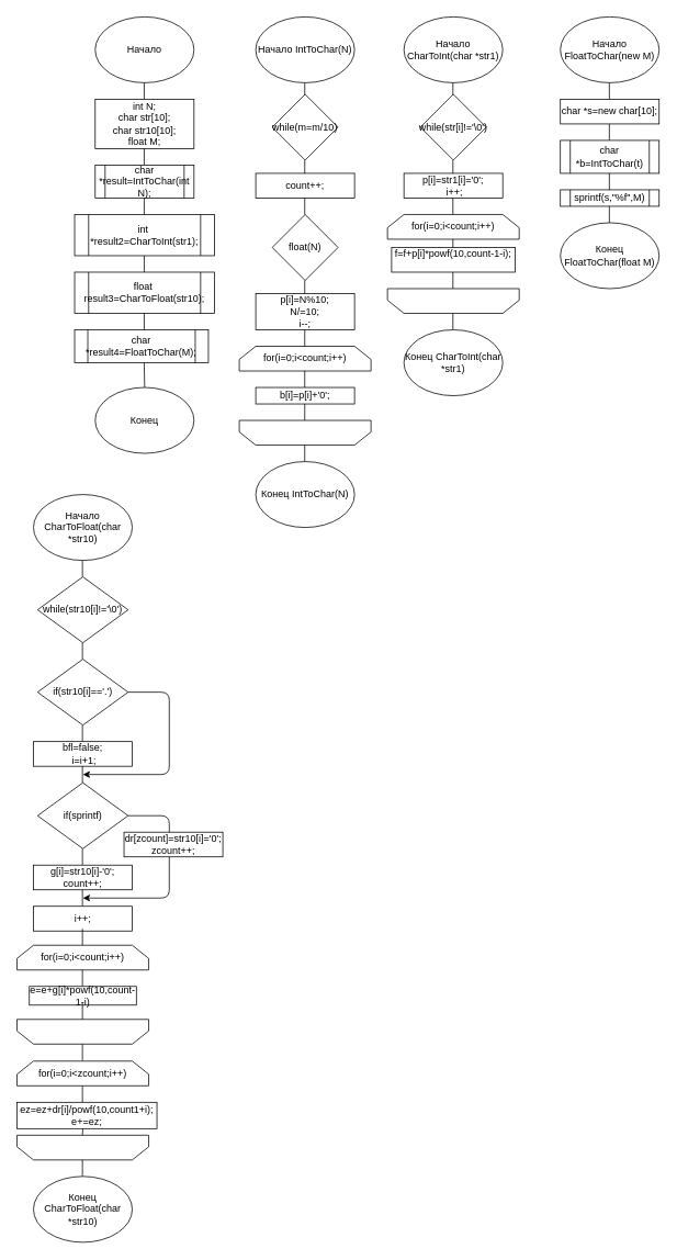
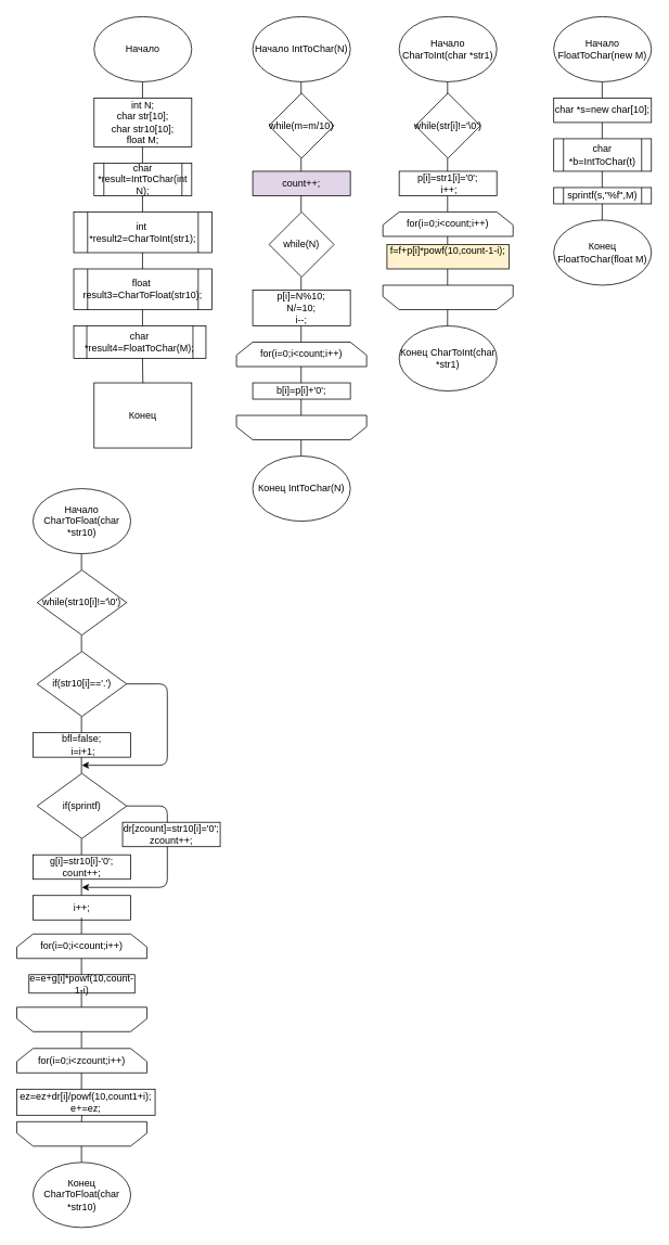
  <mxCell id="0" />
  <mxCell id="1" parent="0" />
  <mxCell id="2" value="Начало" style="ellipse;whiteSpace=wrap;html=1;" vertex="1" parent="1"><mxGeometry x="115" y="20" width="120" height="80" as="geometry" /></mxCell>
  <mxCell id="3" value="" style="endArrow=none;html=1;" edge="1" parent="1"><mxGeometry width="50" height="50" relative="1" as="geometry"><mxPoint x="174.5" y="120" as="sourcePoint" /><mxPoint x="174.5" y="100" as="targetPoint" /></mxGeometry></mxCell>
  <mxCell id="4" value="int N;&lt;br&gt;char str[10];&lt;br&gt;char str10[10];&lt;br&gt;float M;" style="rounded=0;whiteSpace=wrap;html=1;" vertex="1" parent="1"><mxGeometry x="115" y="120" width="120" height="60" as="geometry" /></mxCell>
  <mxCell id="5" value="" style="endArrow=none;html=1;" edge="1" parent="1"><mxGeometry width="50" height="50" relative="1" as="geometry"><mxPoint x="174.5" y="200" as="sourcePoint" /><mxPoint x="174.5" y="180" as="targetPoint" /></mxGeometry></mxCell>
  <mxCell id="6" value="char *result=IntToChar(int N);" style="shape=process;whiteSpace=wrap;html=1;backgroundOutline=1;" vertex="1" parent="1"><mxGeometry x="115" y="200" width="120" height="40" as="geometry" /></mxCell>
  <mxCell id="7" value="" style="endArrow=none;html=1;" edge="1" parent="1"><mxGeometry width="50" height="50" relative="1" as="geometry"><mxPoint x="174.5" y="260" as="sourcePoint" /><mxPoint x="174.5" y="240" as="targetPoint" /></mxGeometry></mxCell>
  <mxCell id="8" value="int&amp;nbsp; *result2=CharToInt(str1);" style="shape=process;whiteSpace=wrap;html=1;backgroundOutline=1;" vertex="1" parent="1"><mxGeometry x="90" y="260" width="170" height="50" as="geometry" /></mxCell>
  <mxCell id="9" value="float&amp;nbsp; result3=CharToFloat(str10);" style="shape=process;whiteSpace=wrap;html=1;backgroundOutline=1;" vertex="1" parent="1"><mxGeometry x="90" y="330" width="170" height="50" as="geometry" /></mxCell>
  <mxCell id="10" value="" style="endArrow=none;html=1;" edge="1" parent="1"><mxGeometry width="50" height="50" relative="1" as="geometry"><mxPoint x="174.5" y="330" as="sourcePoint" /><mxPoint x="174.5" y="310" as="targetPoint" /></mxGeometry></mxCell>
  <mxCell id="11" value="char *result4=FloatToChar(M);" style="shape=process;whiteSpace=wrap;html=1;backgroundOutline=1;" vertex="1" parent="1"><mxGeometry x="90" y="400" width="162.5" height="40" as="geometry" /></mxCell>
  <mxCell id="12" value="" style="endArrow=none;html=1;" edge="1" parent="1"><mxGeometry width="50" height="50" relative="1" as="geometry"><mxPoint x="174.5" y="400" as="sourcePoint" /><mxPoint x="174.5" y="380" as="targetPoint" /></mxGeometry></mxCell>
- <mxCell id="13" value="Конец" style="ellipse;whiteSpace=wrap;html=1;" vertex="1" parent="1"><mxGeometry x="115" y="470" width="120" height="80" as="geometry" /></mxCell>
+ <mxCell id="13" value="Конец" style="whiteSpace=wrap;html=1;rounded=0;" vertex="1" parent="1"><mxGeometry x="115" y="470" width="120" height="80" as="geometry" /></mxCell>
  <mxCell id="14" value="" style="endArrow=none;html=1;exitX=0.5;exitY=0;exitDx=0;exitDy=0;" edge="1" parent="1" source="13"><mxGeometry width="50" height="50" relative="1" as="geometry"><mxPoint x="174.5" y="460" as="sourcePoint" /><mxPoint x="174.5" y="440" as="targetPoint" /></mxGeometry></mxCell>
  <mxCell id="15" value="Начало IntToChar(N)" style="ellipse;whiteSpace=wrap;html=1;" vertex="1" parent="1"><mxGeometry x="310" y="20" width="120" height="80" as="geometry" /></mxCell>
  <mxCell id="16" value="" style="endArrow=none;html=1;" edge="1" parent="1"><mxGeometry width="50" height="50" relative="1" as="geometry"><mxPoint x="369.5" y="120" as="sourcePoint" /><mxPoint x="369.5" y="100" as="targetPoint" /></mxGeometry></mxCell>
  <mxCell id="17" value="while(m=m/10)" style="rhombus;whiteSpace=wrap;html=1;" vertex="1" parent="1"><mxGeometry x="330" y="114" width="80" height="80" as="geometry" /></mxCell>
  <mxCell id="18" value="" style="endArrow=none;html=1;" edge="1" parent="1"><mxGeometry width="50" height="50" relative="1" as="geometry"><mxPoint x="369.5" y="214" as="sourcePoint" /><mxPoint x="369.5" y="194" as="targetPoint" /></mxGeometry></mxCell>
- <mxCell id="19" value="float(N)" style="rhombus;whiteSpace=wrap;html=1;" vertex="1" parent="1"><mxGeometry x="330" y="260" width="80" height="80" as="geometry" /></mxCell>
- <mxCell id="20" value="count++;" style="rounded=0;whiteSpace=wrap;html=1;" vertex="1" parent="1"><mxGeometry x="310" y="210" width="120" height="30" as="geometry" /></mxCell>
+ <mxCell id="19" value="while(N)" style="rhombus;whiteSpace=wrap;html=1;" vertex="1" parent="1"><mxGeometry x="330" y="260" width="80" height="80" as="geometry" /></mxCell>
+ <mxCell id="20" value="count++;" style="rounded=0;whiteSpace=wrap;html=1;fillColor=#e1d5e7;" vertex="1" parent="1"><mxGeometry x="310" y="210" width="120" height="30" as="geometry" /></mxCell>
  <mxCell id="21" value="" style="endArrow=none;html=1;" edge="1" parent="1"><mxGeometry width="50" height="50" relative="1" as="geometry"><mxPoint x="369.5" y="260" as="sourcePoint" /><mxPoint x="369.5" y="240" as="targetPoint" /></mxGeometry></mxCell>
  <mxCell id="22" value="" style="endArrow=none;html=1;" edge="1" parent="1"><mxGeometry width="50" height="50" relative="1" as="geometry"><mxPoint x="369.5" y="360" as="sourcePoint" /><mxPoint x="369.5" y="340" as="targetPoint" /></mxGeometry></mxCell>
  <mxCell id="23" value="p[i]=N%10;&lt;br&gt;N/=10;&lt;br&gt;i--;" style="rounded=0;whiteSpace=wrap;html=1;" vertex="1" parent="1"><mxGeometry x="310" y="356" width="120" height="44" as="geometry" /></mxCell>
  <mxCell id="24" value="" style="endArrow=none;html=1;" edge="1" parent="1"><mxGeometry width="50" height="50" relative="1" as="geometry"><mxPoint x="369.5" y="420" as="sourcePoint" /><mxPoint x="369.5" y="400" as="targetPoint" /></mxGeometry></mxCell>
  <mxCell id="25" value="for(i=0;i&amp;lt;count;i++)" style="shape=loopLimit;whiteSpace=wrap;html=1;" vertex="1" parent="1"><mxGeometry x="290" y="420" width="160" height="30" as="geometry" /></mxCell>
  <mxCell id="26" value="" style="endArrow=none;html=1;" edge="1" parent="1"><mxGeometry width="50" height="50" relative="1" as="geometry"><mxPoint x="369.5" y="470" as="sourcePoint" /><mxPoint x="369.5" y="450" as="targetPoint" /></mxGeometry></mxCell>
  <mxCell id="27" value="b[i]=p[i]+'0';" style="rounded=0;whiteSpace=wrap;html=1;" vertex="1" parent="1"><mxGeometry x="310" y="470" width="120" height="20" as="geometry" /></mxCell>
  <mxCell id="28" value="" style="shape=loopLimit;whiteSpace=wrap;html=1;rotation=-180;" vertex="1" parent="1"><mxGeometry x="290" y="510" width="160" height="30" as="geometry" /></mxCell>
  <mxCell id="29" value="" style="endArrow=none;html=1;" edge="1" parent="1"><mxGeometry width="50" height="50" relative="1" as="geometry"><mxPoint x="369.5" y="510" as="sourcePoint" /><mxPoint x="369.5" y="490" as="targetPoint" /></mxGeometry></mxCell>
  <mxCell id="30" value="" style="endArrow=none;html=1;" edge="1" parent="1"><mxGeometry width="50" height="50" relative="1" as="geometry"><mxPoint x="369.5" y="560" as="sourcePoint" /><mxPoint x="369.5" y="540" as="targetPoint" /></mxGeometry></mxCell>
  <mxCell id="31" value="Конец IntToChar(N)" style="ellipse;whiteSpace=wrap;html=1;" vertex="1" parent="1"><mxGeometry x="310" y="560" width="120" height="80" as="geometry" /></mxCell>
  <mxCell id="32" value="Начало CharToInt(char *str1)" style="ellipse;whiteSpace=wrap;html=1;" vertex="1" parent="1"><mxGeometry x="490" y="20" width="120" height="80" as="geometry" /></mxCell>
  <mxCell id="33" value="" style="endArrow=none;html=1;" edge="1" parent="1"><mxGeometry width="50" height="50" relative="1" as="geometry"><mxPoint x="549.5" y="120" as="sourcePoint" /><mxPoint x="549.5" y="100" as="targetPoint" /></mxGeometry></mxCell>
  <mxCell id="34" value="while(str[i]!='\0')" style="rhombus;whiteSpace=wrap;html=1;" vertex="1" parent="1"><mxGeometry x="510" y="114" width="80" height="80" as="geometry" /></mxCell>
  <mxCell id="35" value="" style="endArrow=none;html=1;" edge="1" parent="1"><mxGeometry width="50" height="50" relative="1" as="geometry"><mxPoint x="549.5" y="214" as="sourcePoint" /><mxPoint x="549.5" y="194" as="targetPoint" /></mxGeometry></mxCell>
  <mxCell id="36" value="&lt;div&gt;p[i]=str1[i]='0';&lt;/div&gt;&lt;div&gt;&amp;nbsp;i++;&lt;/div&gt;" style="rounded=0;whiteSpace=wrap;html=1;" vertex="1" parent="1"><mxGeometry x="490" y="210" width="120" height="30" as="geometry" /></mxCell>
  <mxCell id="37" value="" style="endArrow=none;html=1;" edge="1" parent="1"><mxGeometry width="50" height="50" relative="1" as="geometry"><mxPoint x="549.5" y="260" as="sourcePoint" /><mxPoint x="549.5" y="240" as="targetPoint" /></mxGeometry></mxCell>
  <mxCell id="38" value="for(i=0;i&amp;lt;count;i++)" style="shape=loopLimit;whiteSpace=wrap;html=1;" vertex="1" parent="1"><mxGeometry x="470" y="260" width="160" height="30" as="geometry" /></mxCell>
  <mxCell id="39" value="" style="endArrow=none;html=1;" edge="1" parent="1"><mxGeometry width="50" height="50" relative="1" as="geometry"><mxPoint x="549.5" y="310" as="sourcePoint" /><mxPoint x="549.5" y="290" as="targetPoint" /></mxGeometry></mxCell>
- <mxCell id="40" value="&lt;div&gt;f=f+p[i]*powf(10,count-1-i);&lt;/div&gt;&lt;div&gt;&lt;br&gt;&lt;/div&gt;" style="rounded=0;whiteSpace=wrap;html=1;" vertex="1" parent="1"><mxGeometry x="475" y="300" width="150" height="30" as="geometry" /></mxCell>
+ <mxCell id="40" value="&lt;div&gt;f=f+p[i]*powf(10,count-1-i);&lt;/div&gt;&lt;div&gt;&lt;br&gt;&lt;/div&gt;" style="rounded=0;whiteSpace=wrap;html=1;fillColor=#fff2cc;" vertex="1" parent="1"><mxGeometry x="475" y="300" width="150" height="30" as="geometry" /></mxCell>
  <mxCell id="41" value="" style="shape=loopLimit;whiteSpace=wrap;html=1;rotation=-180;" vertex="1" parent="1"><mxGeometry x="470" y="350" width="160" height="30" as="geometry" /></mxCell>
  <mxCell id="42" value="" style="endArrow=none;html=1;" edge="1" parent="1"><mxGeometry width="50" height="50" relative="1" as="geometry"><mxPoint x="549.5" y="350" as="sourcePoint" /><mxPoint x="549.5" y="330" as="targetPoint" /></mxGeometry></mxCell>
  <mxCell id="43" value="" style="endArrow=none;html=1;" edge="1" parent="1"><mxGeometry width="50" height="50" relative="1" as="geometry"><mxPoint x="549.5" y="400" as="sourcePoint" /><mxPoint x="549.5" y="380" as="targetPoint" /></mxGeometry></mxCell>
  <mxCell id="44" value="Конец CharToInt(char *str1)" style="ellipse;whiteSpace=wrap;html=1;" vertex="1" parent="1"><mxGeometry x="490" y="400" width="120" height="80" as="geometry" /></mxCell>
  <mxCell id="45" value="Начало FloatToChar(new M)" style="ellipse;whiteSpace=wrap;html=1;" vertex="1" parent="1"><mxGeometry x="680" y="20" width="120" height="80" as="geometry" /></mxCell>
  <mxCell id="46" value="" style="endArrow=none;html=1;" edge="1" parent="1"><mxGeometry width="50" height="50" relative="1" as="geometry"><mxPoint x="739.5" y="120" as="sourcePoint" /><mxPoint x="739.5" y="100" as="targetPoint" /></mxGeometry></mxCell>
  <mxCell id="47" value="char *s=new char[10];" style="rounded=0;whiteSpace=wrap;html=1;" vertex="1" parent="1"><mxGeometry x="680" y="120" width="120" height="30" as="geometry" /></mxCell>
  <mxCell id="48" value="" style="endArrow=none;html=1;" edge="1" parent="1"><mxGeometry width="50" height="50" relative="1" as="geometry"><mxPoint x="739.5" y="170" as="sourcePoint" /><mxPoint x="739.5" y="150" as="targetPoint" /></mxGeometry></mxCell>
  <mxCell id="49" value="&lt;div&gt;char *b=IntToChar(t)&lt;/div&gt;" style="shape=process;whiteSpace=wrap;html=1;backgroundOutline=1;" vertex="1" parent="1"><mxGeometry x="680" y="170" width="120" height="40" as="geometry" /></mxCell>
  <mxCell id="50" value="&lt;div&gt;sprintf(s,&quot;%f&quot;,M)&lt;/div&gt;" style="shape=process;whiteSpace=wrap;html=1;backgroundOutline=1;" vertex="1" parent="1"><mxGeometry x="680" y="230" width="120" height="20" as="geometry" /></mxCell>
  <mxCell id="51" value="" style="endArrow=none;html=1;" edge="1" parent="1"><mxGeometry width="50" height="50" relative="1" as="geometry"><mxPoint x="739.5" y="230" as="sourcePoint" /><mxPoint x="739.5" y="210" as="targetPoint" /></mxGeometry></mxCell>
  <mxCell id="52" value="Конец FloatToChar(float M)" style="ellipse;whiteSpace=wrap;html=1;" vertex="1" parent="1"><mxGeometry x="680" y="270" width="120" height="80" as="geometry" /></mxCell>
  <mxCell id="53" value="" style="endArrow=none;html=1;" edge="1" parent="1"><mxGeometry width="50" height="50" relative="1" as="geometry"><mxPoint x="739.5" y="270" as="sourcePoint" /><mxPoint x="739.5" y="250" as="targetPoint" /></mxGeometry></mxCell>
  <mxCell id="54" value="Начало CharToFloat(char *str10)" style="ellipse;whiteSpace=wrap;html=1;" vertex="1" parent="1"><mxGeometry x="40" y="600" width="120" height="80" as="geometry" /></mxCell>
  <mxCell id="55" value="" style="endArrow=none;html=1;" edge="1" parent="1"><mxGeometry width="50" height="50" relative="1" as="geometry"><mxPoint x="99.5" y="700" as="sourcePoint" /><mxPoint x="99.5" y="680" as="targetPoint" /></mxGeometry></mxCell>
  <mxCell id="56" value="while(str10[i]!='\0')" style="rhombus;whiteSpace=wrap;html=1;" vertex="1" parent="1"><mxGeometry x="45" y="700" width="110" height="80" as="geometry" /></mxCell>
  <mxCell id="57" value="" style="endArrow=none;html=1;" edge="1" parent="1"><mxGeometry width="50" height="50" relative="1" as="geometry"><mxPoint x="99.5" y="800" as="sourcePoint" /><mxPoint x="99.5" y="780" as="targetPoint" /></mxGeometry></mxCell>
  <mxCell id="58" value="if(str10[i]=='.')" style="rhombus;whiteSpace=wrap;html=1;" vertex="1" parent="1"><mxGeometry x="45" y="800" width="110" height="80" as="geometry" /></mxCell>
  <mxCell id="59" value="" style="endArrow=none;html=1;" edge="1" parent="1"><mxGeometry width="50" height="50" relative="1" as="geometry"><mxPoint x="99.5" y="900" as="sourcePoint" /><mxPoint x="99.5" y="880" as="targetPoint" /></mxGeometry></mxCell>
  <mxCell id="60" value="&lt;div&gt;bﬂ=false;&lt;/div&gt;&lt;div&gt;&amp;nbsp;i=i+1;&lt;/div&gt;" style="rounded=0;whiteSpace=wrap;html=1;" vertex="1" parent="1"><mxGeometry x="40" y="900" width="120" height="30" as="geometry" /></mxCell>
  <mxCell id="61" value="" style="endArrow=classic;html=1;" edge="1" parent="1"><mxGeometry width="50" height="50" relative="1" as="geometry"><mxPoint x="155" y="840" as="sourcePoint" /><mxPoint x="100" y="940" as="targetPoint" /><Array as="points"><mxPoint x="205" y="840" /><mxPoint x="205" y="940" /></Array></mxGeometry></mxCell>
  <mxCell id="62" value="" style="endArrow=none;html=1;" edge="1" parent="1"><mxGeometry width="50" height="50" relative="1" as="geometry"><mxPoint x="99.5" y="950" as="sourcePoint" /><mxPoint x="99.5" y="930" as="targetPoint" /></mxGeometry></mxCell>
  <mxCell id="63" value="if(sprintf)" style="rhombus;whiteSpace=wrap;html=1;" vertex="1" parent="1"><mxGeometry x="45" y="950" width="110" height="80" as="geometry" /></mxCell>
  <mxCell id="64" value="" style="endArrow=none;html=1;" edge="1" parent="1"><mxGeometry width="50" height="50" relative="1" as="geometry"><mxPoint x="99.5" y="1050" as="sourcePoint" /><mxPoint x="99.5" y="1030" as="targetPoint" /></mxGeometry></mxCell>
  <mxCell id="65" value="&lt;div&gt;g[i]=str10[i]-'0'; count++;&lt;/div&gt;" style="rounded=0;whiteSpace=wrap;html=1;" vertex="1" parent="1"><mxGeometry x="40" y="1050" width="120" height="30" as="geometry" /></mxCell>
  <mxCell id="66" value="" style="endArrow=none;html=1;" edge="1" parent="1"><mxGeometry width="50" height="50" relative="1" as="geometry"><mxPoint x="99.5" y="1100" as="sourcePoint" /><mxPoint x="99.5" y="1080" as="targetPoint" /></mxGeometry></mxCell>
  <mxCell id="67" value="" style="endArrow=classic;html=1;" edge="1" parent="1"><mxGeometry width="50" height="50" relative="1" as="geometry"><mxPoint x="155" y="990" as="sourcePoint" /><mxPoint x="100" y="1090" as="targetPoint" /><Array as="points"><mxPoint x="205" y="990" /><mxPoint x="205" y="1090" /></Array></mxGeometry></mxCell>
  <mxCell id="68" value="&lt;div&gt;dr[zcount]=str10[i]='0'; zcount++;&lt;/div&gt;" style="rounded=0;whiteSpace=wrap;html=1;" vertex="1" parent="1"><mxGeometry x="150" y="1010" width="120" height="30" as="geometry" /></mxCell>
  <mxCell id="69" value="i++;" style="rounded=0;whiteSpace=wrap;html=1;" vertex="1" parent="1"><mxGeometry x="40" y="1100" width="120" height="30" as="geometry" /></mxCell>
  <mxCell id="70" value="" style="endArrow=none;html=1;" edge="1" parent="1"><mxGeometry width="50" height="50" relative="1" as="geometry"><mxPoint x="99.5" y="1147.33" as="sourcePoint" /><mxPoint x="99.5" y="1127.33" as="targetPoint" /></mxGeometry></mxCell>
  <mxCell id="71" value="for(i=0;i&amp;lt;count;i++)" style="shape=loopLimit;whiteSpace=wrap;html=1;" vertex="1" parent="1"><mxGeometry x="20" y="1147.33" width="160" height="30" as="geometry" /></mxCell>
  <mxCell id="72" value="" style="endArrow=none;html=1;" edge="1" parent="1"><mxGeometry width="50" height="50" relative="1" as="geometry"><mxPoint x="99.5" y="1197.33" as="sourcePoint" /><mxPoint x="99.5" y="1177.33" as="targetPoint" /></mxGeometry></mxCell>
  <mxCell id="73" value="&lt;div&gt;e=e+g[i]*powf(10,count-1-i)&lt;/div&gt;" style="rounded=0;whiteSpace=wrap;html=1;" vertex="1" parent="1"><mxGeometry x="35" y="1197.33" width="130" height="22.67" as="geometry" /></mxCell>
  <mxCell id="74" value="" style="shape=loopLimit;whiteSpace=wrap;html=1;rotation=-180;" vertex="1" parent="1"><mxGeometry x="20" y="1237.33" width="160" height="30" as="geometry" /></mxCell>
  <mxCell id="75" value="" style="endArrow=none;html=1;" edge="1" parent="1"><mxGeometry width="50" height="50" relative="1" as="geometry"><mxPoint x="99.5" y="1237.33" as="sourcePoint" /><mxPoint x="99.5" y="1217.33" as="targetPoint" /></mxGeometry></mxCell>
  <mxCell id="76" value="" style="endArrow=none;html=1;" edge="1" parent="1"><mxGeometry width="50" height="50" relative="1" as="geometry"><mxPoint x="99.5" y="1287.33" as="sourcePoint" /><mxPoint x="99.5" y="1267.33" as="targetPoint" /></mxGeometry></mxCell>
  <mxCell id="77" value="for(i=0;i&amp;lt;zcount;i++)" style="shape=loopLimit;whiteSpace=wrap;html=1;" vertex="1" parent="1"><mxGeometry x="20" y="1288" width="160" height="30" as="geometry" /></mxCell>
  <mxCell id="78" value="" style="endArrow=none;html=1;" edge="1" parent="1"><mxGeometry width="50" height="50" relative="1" as="geometry"><mxPoint x="99.5" y="1338" as="sourcePoint" /><mxPoint x="99.5" y="1318" as="targetPoint" /></mxGeometry></mxCell>
  <mxCell id="79" value="&lt;div&gt;ez=ez+dr[i]/powf(10,count1+i);&lt;/div&gt;&lt;div&gt;e+=ez;&lt;/div&gt;" style="rounded=0;whiteSpace=wrap;html=1;" vertex="1" parent="1"><mxGeometry x="20" y="1338" width="170" height="32" as="geometry" /></mxCell>
  <mxCell id="80" value="" style="shape=loopLimit;whiteSpace=wrap;html=1;rotation=-180;" vertex="1" parent="1"><mxGeometry x="20" y="1378" width="160" height="30" as="geometry" /></mxCell>
  <mxCell id="81" value="" style="endArrow=none;html=1;" edge="1" parent="1"><mxGeometry width="50" height="50" relative="1" as="geometry"><mxPoint x="99.5" y="1378" as="sourcePoint" /><mxPoint x="100" y="1370" as="targetPoint" /></mxGeometry></mxCell>
  <mxCell id="82" value="" style="endArrow=none;html=1;" edge="1" parent="1"><mxGeometry width="50" height="50" relative="1" as="geometry"><mxPoint x="99.5" y="1428" as="sourcePoint" /><mxPoint x="99.5" y="1408" as="targetPoint" /></mxGeometry></mxCell>
  <mxCell id="83" value="Конец CharToFloat(char *str10)" style="ellipse;whiteSpace=wrap;html=1;" vertex="1" parent="1"><mxGeometry x="40" y="1428" width="120" height="80" as="geometry" /></mxCell>
